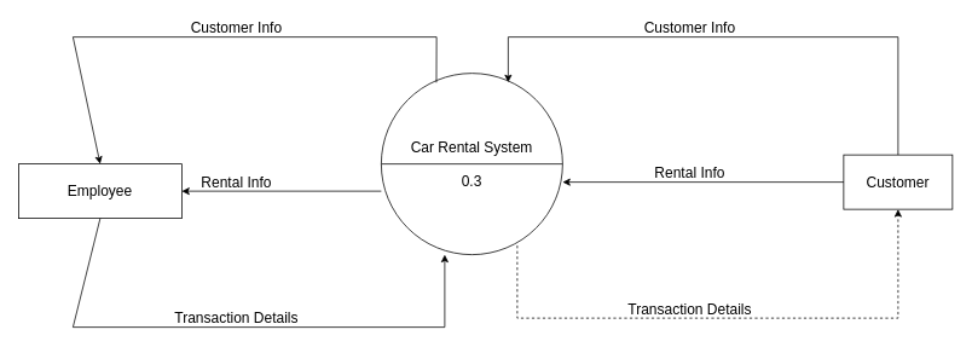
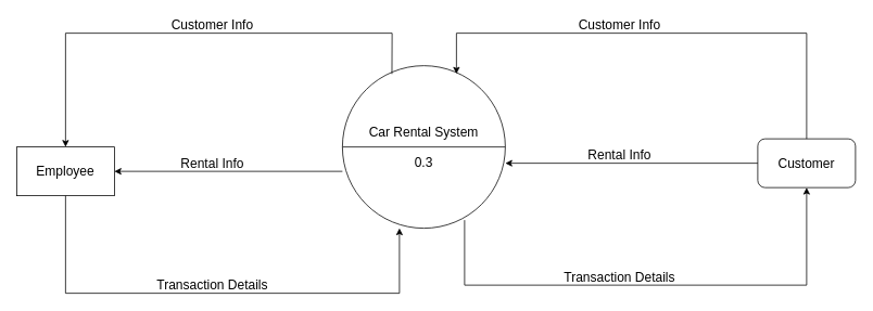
  <mxCell id="0" />
  <mxCell id="1" parent="0" />
  <mxCell id="2" value="&lt;font style=&quot;font-size: 16px;&quot;&gt;Car Rental System&lt;br&gt;&lt;br&gt;0.3&lt;br&gt;&lt;/font&gt;" style="shape=lineEllipse;perimeter=ellipsePerimeter;whiteSpace=wrap;html=1;backgroundOutline=1;" parent="1" vertex="1"><mxGeometry x="420" y="80" width="200" height="200" as="geometry" /></mxCell>
- <mxCell id="3" value="Employee" style="rounded=0;whiteSpace=wrap;html=1;fontSize=16;" parent="1" vertex="1"><mxGeometry x="20" y="180" width="180" height="60" as="geometry" /></mxCell>
- <mxCell id="4" value="Customer" style="rounded=0;whiteSpace=wrap;html=1;fontSize=16;" parent="1" vertex="1"><mxGeometry x="930" y="170" width="120" height="60" as="geometry" /></mxCell>
+ <mxCell id="3" value="Employee" style="rounded=0;whiteSpace=wrap;html=1;fontSize=16;" parent="1" vertex="1"><mxGeometry x="20" y="180" width="120" height="60" as="geometry" /></mxCell>
+ <mxCell id="4" value="Customer" style="whiteSpace=wrap;html=1;fontSize=16;rounded=1;" parent="1" vertex="1"><mxGeometry x="930" y="170" width="120" height="60" as="geometry" /></mxCell>
  <mxCell id="5" value="" style="endArrow=classic;html=1;rounded=0;fontSize=16;exitX=0.304;exitY=0.051;exitDx=0;exitDy=0;exitPerimeter=0;entryX=0.5;entryY=0;entryDx=0;entryDy=0;" parent="1" source="2" target="3" edge="1"><mxGeometry width="50" height="50" relative="1" as="geometry"><mxPoint x="320" y="30" as="sourcePoint" /><mxPoint x="370" y="-20" as="targetPoint" /><Array as="points"><mxPoint x="481" y="40" /><mxPoint x="80" y="40" /></Array></mxGeometry></mxCell>
  <mxCell id="6" value="Customer Info" style="text;html=1;align=center;verticalAlign=middle;resizable=0;points=[];autosize=1;strokeColor=none;fillColor=none;fontSize=16;" parent="1" vertex="1"><mxGeometry x="200" y="20" width="120" height="20" as="geometry" /></mxCell>
  <mxCell id="7" value="" style="endArrow=classic;html=1;rounded=0;fontSize=16;exitX=0.5;exitY=0;exitDx=0;exitDy=0;" parent="1" source="4" edge="1"><mxGeometry width="50" height="50" relative="1" as="geometry"><mxPoint x="940" y="140" as="sourcePoint" /><mxPoint x="560" y="90" as="targetPoint" /><Array as="points"><mxPoint x="990" y="40" /><mxPoint x="560" y="40" /><mxPoint x="560" y="90" /></Array></mxGeometry></mxCell>
  <mxCell id="8" value="Customer Info" style="text;html=1;align=center;verticalAlign=middle;resizable=0;points=[];autosize=1;strokeColor=none;fillColor=none;fontSize=16;" parent="1" vertex="1"><mxGeometry x="700" y="20" width="120" height="20" as="geometry" /></mxCell>
  <mxCell id="9" value="" style="endArrow=classic;html=1;rounded=0;fontSize=16;exitX=0;exitY=0.5;exitDx=0;exitDy=0;" parent="1" source="4" edge="1"><mxGeometry width="50" height="50" relative="1" as="geometry"><mxPoint x="730" y="220" as="sourcePoint" /><mxPoint x="620" y="200" as="targetPoint" /></mxGeometry></mxCell>
  <mxCell id="10" value="Rental Info" style="text;html=1;align=center;verticalAlign=middle;resizable=0;points=[];autosize=1;strokeColor=none;fillColor=none;fontSize=16;" parent="1" vertex="1"><mxGeometry x="715" y="180" width="90" height="20" as="geometry" /></mxCell>
  <mxCell id="11" value="" style="endArrow=classic;html=1;rounded=0;fontSize=16;entryX=1;entryY=0.5;entryDx=0;entryDy=0;" parent="1" target="3" edge="1"><mxGeometry width="50" height="50" relative="1" as="geometry"><mxPoint x="420" y="210" as="sourcePoint" /><mxPoint x="310" y="170" as="targetPoint" /></mxGeometry></mxCell>
  <mxCell id="12" value="Rental Info" style="text;html=1;align=center;verticalAlign=middle;resizable=0;points=[];autosize=1;strokeColor=none;fillColor=none;fontSize=16;" parent="1" vertex="1"><mxGeometry x="215" y="190" width="90" height="20" as="geometry" /></mxCell>
  <mxCell id="13" value="" style="endArrow=classic;html=1;rounded=0;fontSize=16;exitX=0.5;exitY=1;exitDx=0;exitDy=0;entryX=0.35;entryY=1;entryDx=0;entryDy=0;entryPerimeter=0;" parent="1" source="3" target="2" edge="1"><mxGeometry width="50" height="50" relative="1" as="geometry"><mxPoint x="260" y="380" as="sourcePoint" /><mxPoint x="310" y="330" as="targetPoint" /><Array as="points"><mxPoint x="80" y="360" /><mxPoint x="490" y="360" /></Array></mxGeometry></mxCell>
  <mxCell id="14" value="Transaction Details" style="text;html=1;align=center;verticalAlign=middle;resizable=0;points=[];autosize=1;strokeColor=none;fillColor=none;fontSize=16;" parent="1" vertex="1"><mxGeometry x="185" y="340" width="150" height="20" as="geometry" /></mxCell>
- <mxCell id="15" value="" style="endArrow=classic;html=1;rounded=0;fontSize=16;exitX=0.75;exitY=0.95;exitDx=0;exitDy=0;exitPerimeter=0;entryX=0.5;entryY=1;entryDx=0;entryDy=0;dashed=1;" parent="1" source="2" target="4" edge="1"><mxGeometry width="50" height="50" relative="1" as="geometry"><mxPoint x="740" y="380" as="sourcePoint" /><mxPoint x="790" y="330" as="targetPoint" /><Array as="points"><mxPoint x="570" y="350" /><mxPoint x="990" y="350" /></Array></mxGeometry></mxCell>
+ <mxCell id="15" value="" style="endArrow=classic;html=1;rounded=0;fontSize=16;exitX=0.75;exitY=0.95;exitDx=0;exitDy=0;exitPerimeter=0;entryX=0.5;entryY=1;entryDx=0;entryDy=0;" parent="1" source="2" target="4" edge="1"><mxGeometry width="50" height="50" relative="1" as="geometry"><mxPoint x="740" y="380" as="sourcePoint" /><mxPoint x="790" y="330" as="targetPoint" /><Array as="points"><mxPoint x="570" y="350" /><mxPoint x="990" y="350" /></Array></mxGeometry></mxCell>
  <mxCell id="16" value="Transaction Details" style="text;html=1;align=center;verticalAlign=middle;resizable=0;points=[];autosize=1;strokeColor=none;fillColor=none;fontSize=16;" parent="1" vertex="1"><mxGeometry x="685" y="330" width="150" height="20" as="geometry" /></mxCell>
